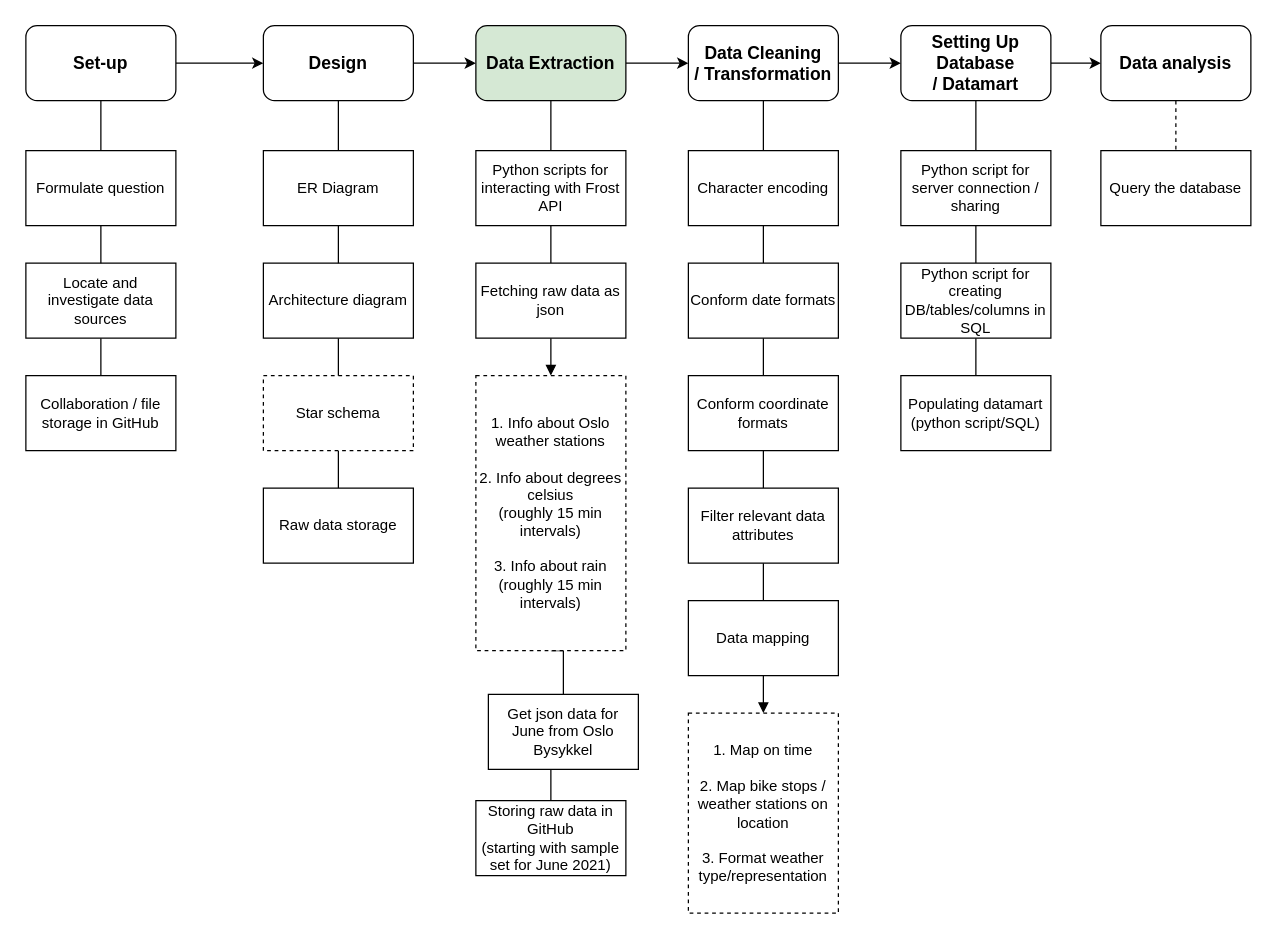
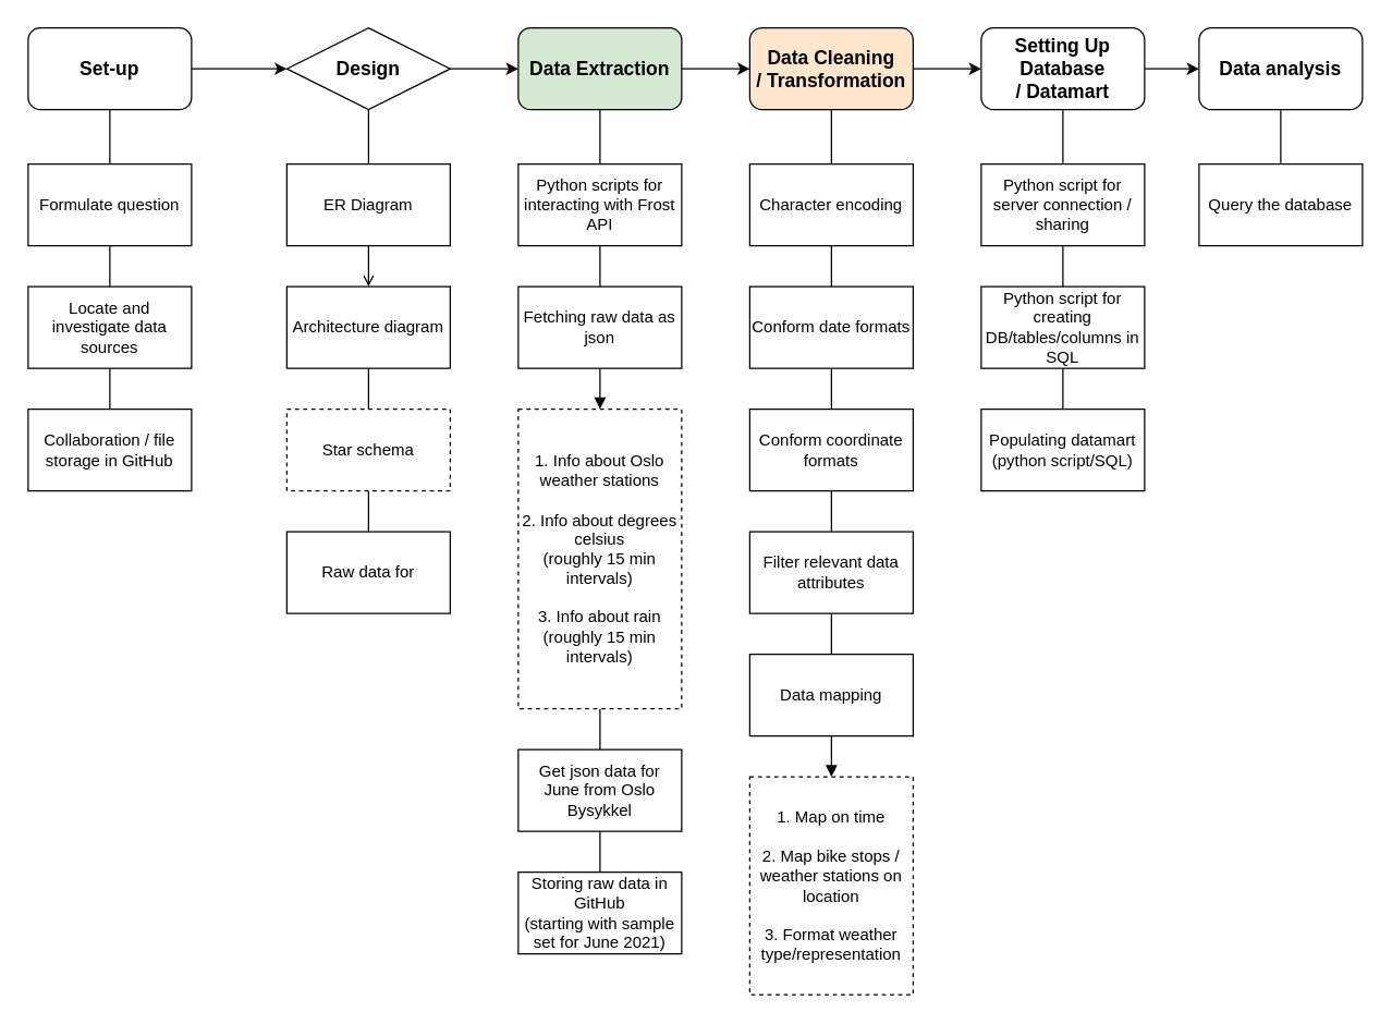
  <mxCell id="0" />
  <mxCell id="1" parent="0" />
  <mxCell id="2" style="edgeStyle=orthogonalEdgeStyle;rounded=0;orthogonalLoop=1;jettySize=auto;html=1;exitX=0.5;exitY=1;exitDx=0;exitDy=0;entryX=0.5;entryY=0;entryDx=0;entryDy=0;endArrow=none;endFill=0;" edge="1" parent="1" source="3" target="38"><mxGeometry relative="1" as="geometry" /></mxCell>
  <mxCell id="3" value="Locate and investigate data sources" style="whiteSpace=wrap;html=1;" vertex="1" parent="1"><mxGeometry x="20" y="210" width="120" height="60" as="geometry" /></mxCell>
  <mxCell id="4" style="edgeStyle=orthogonalEdgeStyle;rounded=0;orthogonalLoop=1;jettySize=auto;html=1;exitX=0.5;exitY=1;exitDx=0;exitDy=0;entryX=0.5;entryY=0;entryDx=0;entryDy=0;endArrow=none;endFill=0;" edge="1" parent="1" source="5" target="3"><mxGeometry relative="1" as="geometry" /></mxCell>
  <mxCell id="5" value="Formulate question" style="whiteSpace=wrap;html=1;" vertex="1" parent="1"><mxGeometry x="20" y="120" width="120" height="60" as="geometry" /></mxCell>
  <mxCell id="6" style="edgeStyle=orthogonalEdgeStyle;rounded=0;orthogonalLoop=1;jettySize=auto;html=1;exitX=0.5;exitY=1;exitDx=0;exitDy=0;entryX=0.5;entryY=0;entryDx=0;entryDy=0;endArrow=none;endFill=0;" edge="1" parent="1" source="7" target="24"><mxGeometry relative="1" as="geometry" /></mxCell>
  <mxCell id="7" value="Python scripts for interacting with Frost API" style="whiteSpace=wrap;html=1;" vertex="1" parent="1"><mxGeometry x="380" y="120" width="120" height="60" as="geometry" /></mxCell>
  <mxCell id="8" style="edgeStyle=orthogonalEdgeStyle;rounded=0;orthogonalLoop=1;jettySize=auto;html=1;exitX=0.5;exitY=1;exitDx=0;exitDy=0;entryX=0.5;entryY=0;entryDx=0;entryDy=0;endArrow=none;endFill=0;" edge="1" parent="1" source="9" target="37"><mxGeometry relative="1" as="geometry" /></mxCell>
  <mxCell id="9" value="Star schema" style="whiteSpace=wrap;html=1;dashed=1;" vertex="1" parent="1"><mxGeometry x="210" y="300" width="120" height="60" as="geometry" /></mxCell>
  <mxCell id="10" style="edgeStyle=orthogonalEdgeStyle;rounded=0;orthogonalLoop=1;jettySize=auto;html=1;exitX=0.5;exitY=1;exitDx=0;exitDy=0;entryX=0.5;entryY=0;entryDx=0;entryDy=0;endArrow=none;endFill=0;" edge="1" parent="1" source="11" target="9"><mxGeometry relative="1" as="geometry" /></mxCell>
  <mxCell id="11" value="Architecture diagram" style="whiteSpace=wrap;html=1;" vertex="1" parent="1"><mxGeometry x="210" y="210" width="120" height="60" as="geometry" /></mxCell>
- <mxCell id="12" style="edgeStyle=orthogonalEdgeStyle;rounded=0;orthogonalLoop=1;jettySize=auto;html=1;exitX=0.5;exitY=1;exitDx=0;exitDy=0;entryX=0.5;entryY=0;entryDx=0;entryDy=0;endArrow=none;endFill=0;" edge="1" parent="1" source="13" target="11"><mxGeometry relative="1" as="geometry" /></mxCell>
+ <mxCell id="12" style="edgeStyle=orthogonalEdgeStyle;rounded=0;orthogonalLoop=1;jettySize=auto;html=1;exitX=0.5;exitY=1;exitDx=0;exitDy=0;entryX=0.5;entryY=0;entryDx=0;entryDy=0;endArrow=open;endFill=0;" edge="1" parent="1" source="13" target="11"><mxGeometry relative="1" as="geometry" /></mxCell>
  <mxCell id="13" value="ER Diagram" style="whiteSpace=wrap;html=1;" vertex="1" parent="1"><mxGeometry x="210" y="120" width="120" height="60" as="geometry" /></mxCell>
  <mxCell id="14" style="edgeStyle=orthogonalEdgeStyle;rounded=0;orthogonalLoop=1;jettySize=auto;html=1;entryX=0;entryY=0.5;entryDx=0;entryDy=0;" edge="1" parent="1" source="16" target="19"><mxGeometry relative="1" as="geometry" /></mxCell>
  <mxCell id="15" style="edgeStyle=orthogonalEdgeStyle;rounded=0;orthogonalLoop=1;jettySize=auto;html=1;exitX=0.5;exitY=1;exitDx=0;exitDy=0;entryX=0.5;entryY=0;entryDx=0;entryDy=0;endArrow=none;endFill=0;" edge="1" parent="1" source="16" target="5"><mxGeometry relative="1" as="geometry" /></mxCell>
  <mxCell id="16" value="Set-up" style="rounded=1;whiteSpace=wrap;html=1;fontStyle=1;fontSize=14;" vertex="1" parent="1"><mxGeometry x="20" y="20" width="120" height="60" as="geometry" /></mxCell>
  <mxCell id="17" style="edgeStyle=orthogonalEdgeStyle;rounded=0;orthogonalLoop=1;jettySize=auto;html=1;" edge="1" parent="1" source="19" target="22"><mxGeometry relative="1" as="geometry" /></mxCell>
  <mxCell id="18" style="edgeStyle=orthogonalEdgeStyle;rounded=0;orthogonalLoop=1;jettySize=auto;html=1;exitX=0.5;exitY=1;exitDx=0;exitDy=0;entryX=0.5;entryY=0;entryDx=0;entryDy=0;endArrow=none;endFill=0;" edge="1" parent="1" source="19" target="13"><mxGeometry relative="1" as="geometry" /></mxCell>
- <mxCell id="19" value="Design" style="rounded=1;whiteSpace=wrap;html=1;fontStyle=1;fontSize=14;" vertex="1" parent="1"><mxGeometry x="210" y="20" width="120" height="60" as="geometry" /></mxCell>
+ <mxCell id="19" value="Design" style="rhombus;whiteSpace=wrap;html=1;fontStyle=1;fontSize=14;" vertex="1" parent="1"><mxGeometry x="210" y="20" width="120" height="60" as="geometry" /></mxCell>
  <mxCell id="20" style="edgeStyle=orthogonalEdgeStyle;rounded=0;orthogonalLoop=1;jettySize=auto;html=1;" edge="1" parent="1" source="22" target="31"><mxGeometry relative="1" as="geometry" /></mxCell>
  <mxCell id="21" style="edgeStyle=orthogonalEdgeStyle;rounded=0;orthogonalLoop=1;jettySize=auto;html=1;exitX=0.5;exitY=1;exitDx=0;exitDy=0;entryX=0.5;entryY=0;entryDx=0;entryDy=0;endArrow=none;endFill=0;" edge="1" parent="1" source="22" target="7"><mxGeometry relative="1" as="geometry" /></mxCell>
  <mxCell id="22" value="Data Extraction" style="rounded=1;whiteSpace=wrap;html=1;fontStyle=1;fontSize=14;fillColor=#d5e8d4;" vertex="1" parent="1"><mxGeometry x="380" y="20" width="120" height="60" as="geometry" /></mxCell>
  <mxCell id="23" style="edgeStyle=orthogonalEdgeStyle;rounded=0;orthogonalLoop=1;jettySize=auto;html=1;exitX=0.5;exitY=1;exitDx=0;exitDy=0;entryX=0.5;entryY=0;entryDx=0;entryDy=0;endArrow=block;endFill=1;" edge="1" parent="1" source="24" target="40"><mxGeometry relative="1" as="geometry" /></mxCell>
  <mxCell id="24" value="Fetching raw data as json" style="whiteSpace=wrap;html=1;" vertex="1" parent="1"><mxGeometry x="380" y="210" width="120" height="60" as="geometry" /></mxCell>
  <mxCell id="25" style="edgeStyle=orthogonalEdgeStyle;rounded=0;orthogonalLoop=1;jettySize=auto;html=1;exitX=0.5;exitY=1;exitDx=0;exitDy=0;entryX=0.5;entryY=0;entryDx=0;entryDy=0;endArrow=none;endFill=0;" edge="1" parent="1" source="26" target="36"><mxGeometry relative="1" as="geometry" /></mxCell>
- <mxCell id="26" value="Get json data for June from Oslo Bysykkel" style="whiteSpace=wrap;html=1;" vertex="1" parent="1"><mxGeometry x="390" y="555" width="120" height="60" as="geometry" /></mxCell>
+ <mxCell id="26" value="Get json data for June from Oslo Bysykkel" style="whiteSpace=wrap;html=1;" vertex="1" parent="1"><mxGeometry x="380" y="550" width="120" height="60" as="geometry" /></mxCell>
  <mxCell id="27" style="edgeStyle=orthogonalEdgeStyle;rounded=0;orthogonalLoop=1;jettySize=auto;html=1;exitX=0.5;exitY=1;exitDx=0;exitDy=0;entryX=0.5;entryY=0;entryDx=0;entryDy=0;endArrow=none;endFill=0;" edge="1" parent="1" source="28" target="33"><mxGeometry relative="1" as="geometry" /></mxCell>
  <mxCell id="28" value="Character encoding" style="whiteSpace=wrap;html=1;" vertex="1" parent="1"><mxGeometry x="550" y="120" width="120" height="60" as="geometry" /></mxCell>
  <mxCell id="29" style="edgeStyle=orthogonalEdgeStyle;rounded=0;orthogonalLoop=1;jettySize=auto;html=1;entryX=0;entryY=0.5;entryDx=0;entryDy=0;" edge="1" parent="1" source="31" target="45"><mxGeometry relative="1" as="geometry" /></mxCell>
  <mxCell id="30" style="edgeStyle=orthogonalEdgeStyle;rounded=0;orthogonalLoop=1;jettySize=auto;html=1;exitX=0.5;exitY=1;exitDx=0;exitDy=0;entryX=0.5;entryY=0;entryDx=0;entryDy=0;endArrow=none;endFill=0;" edge="1" parent="1" source="31" target="28"><mxGeometry relative="1" as="geometry" /></mxCell>
- <mxCell id="31" value="Data Cleaning&lt;br style=&quot;font-size: 14px;&quot;&gt;/ Transformation" style="rounded=1;whiteSpace=wrap;html=1;fontStyle=1;fontSize=14;" vertex="1" parent="1"><mxGeometry x="550" y="20" width="120" height="60" as="geometry" /></mxCell>
+ <mxCell id="31" value="Data Cleaning&lt;br style=&quot;font-size: 14px;&quot;&gt;/ Transformation" style="rounded=1;whiteSpace=wrap;html=1;fontStyle=1;fontSize=14;fillColor=#ffe6cc;" vertex="1" parent="1"><mxGeometry x="550" y="20" width="120" height="60" as="geometry" /></mxCell>
  <mxCell id="32" style="edgeStyle=orthogonalEdgeStyle;rounded=0;orthogonalLoop=1;jettySize=auto;html=1;exitX=0.5;exitY=1;exitDx=0;exitDy=0;entryX=0.5;entryY=0;entryDx=0;entryDy=0;endArrow=none;endFill=0;" edge="1" parent="1" source="33" target="35"><mxGeometry relative="1" as="geometry" /></mxCell>
  <mxCell id="33" value="Conform date formats" style="whiteSpace=wrap;html=1;" vertex="1" parent="1"><mxGeometry x="550" y="210" width="120" height="60" as="geometry" /></mxCell>
  <mxCell id="34" style="edgeStyle=orthogonalEdgeStyle;rounded=0;orthogonalLoop=1;jettySize=auto;html=1;exitX=0.5;exitY=1;exitDx=0;exitDy=0;entryX=0.5;entryY=0;entryDx=0;entryDy=0;endArrow=none;endFill=0;" edge="1" parent="1" source="35" target="53"><mxGeometry relative="1" as="geometry" /></mxCell>
  <mxCell id="35" value="Conform coordinate formats" style="whiteSpace=wrap;html=1;" vertex="1" parent="1"><mxGeometry x="550" y="300" width="120" height="60" as="geometry" /></mxCell>
  <mxCell id="36" value="&lt;span&gt;Storing raw data in GitHub&lt;/span&gt;&lt;br&gt;&lt;span&gt;(starting with sample set for June 2021)&lt;/span&gt;" style="whiteSpace=wrap;html=1;" vertex="1" parent="1"><mxGeometry x="380" y="640" width="120" height="60" as="geometry" /></mxCell>
- <mxCell id="37" value="Raw data storage" style="whiteSpace=wrap;html=1;" vertex="1" parent="1"><mxGeometry x="210" y="390" width="120" height="60" as="geometry" /></mxCell>
+ <mxCell id="37" value="Raw data for" style="whiteSpace=wrap;html=1;" vertex="1" parent="1"><mxGeometry x="210" y="390" width="120" height="60" as="geometry" /></mxCell>
  <mxCell id="38" value="Collaboration / file storage in GitHub" style="whiteSpace=wrap;html=1;" vertex="1" parent="1"><mxGeometry x="20" y="300" width="120" height="60" as="geometry" /></mxCell>
  <mxCell id="39" style="edgeStyle=orthogonalEdgeStyle;rounded=0;orthogonalLoop=1;jettySize=auto;html=1;exitX=0.5;exitY=1;exitDx=0;exitDy=0;entryX=0.5;entryY=0;entryDx=0;entryDy=0;endArrow=none;endFill=0;" edge="1" parent="1" source="40" target="26"><mxGeometry relative="1" as="geometry" /></mxCell>
  <mxCell id="40" value="1. Info about Oslo weather stations&lt;br&gt;&lt;br&gt;2. Info about degrees celsius&lt;br&gt;(roughly 15 min intervals)&lt;br&gt;&lt;br&gt;3. Info about rain&lt;br&gt;(roughly 15 min intervals)" style="whiteSpace=wrap;html=1;dashed=1;" vertex="1" parent="1"><mxGeometry x="380" y="300" width="120" height="220" as="geometry" /></mxCell>
  <mxCell id="41" style="edgeStyle=orthogonalEdgeStyle;rounded=0;orthogonalLoop=1;jettySize=auto;html=1;exitX=0.5;exitY=1;exitDx=0;exitDy=0;entryX=0.5;entryY=0;entryDx=0;entryDy=0;endArrow=none;endFill=0;" edge="1" parent="1" source="42" target="47"><mxGeometry relative="1" as="geometry" /></mxCell>
  <mxCell id="42" value="Python script for server connection / sharing" style="whiteSpace=wrap;html=1;" vertex="1" parent="1"><mxGeometry x="720" y="120" width="120" height="60" as="geometry" /></mxCell>
  <mxCell id="43" style="edgeStyle=orthogonalEdgeStyle;rounded=0;orthogonalLoop=1;jettySize=auto;html=1;" edge="1" parent="1" source="45" target="51"><mxGeometry relative="1" as="geometry" /></mxCell>
  <mxCell id="44" style="edgeStyle=orthogonalEdgeStyle;rounded=0;orthogonalLoop=1;jettySize=auto;html=1;exitX=0.5;exitY=1;exitDx=0;exitDy=0;entryX=0.5;entryY=0;entryDx=0;entryDy=0;endArrow=none;endFill=0;" edge="1" parent="1" source="45" target="42"><mxGeometry relative="1" as="geometry" /></mxCell>
  <mxCell id="45" value="Setting Up Database&lt;br style=&quot;font-size: 14px;&quot;&gt;/ Datamart" style="rounded=1;whiteSpace=wrap;html=1;fontStyle=1;fontSize=14;" vertex="1" parent="1"><mxGeometry x="720" y="20" width="120" height="60" as="geometry" /></mxCell>
  <mxCell id="46" style="edgeStyle=orthogonalEdgeStyle;rounded=0;orthogonalLoop=1;jettySize=auto;html=1;exitX=0.5;exitY=1;exitDx=0;exitDy=0;entryX=0.5;entryY=0;entryDx=0;entryDy=0;endArrow=none;endFill=0;" edge="1" parent="1" source="47" target="48"><mxGeometry relative="1" as="geometry" /></mxCell>
  <mxCell id="47" value="Python script for creating DB/tables/columns in SQL" style="whiteSpace=wrap;html=1;" vertex="1" parent="1"><mxGeometry x="720" y="210" width="120" height="60" as="geometry" /></mxCell>
  <mxCell id="48" value="Populating datamart&lt;br&gt;(python script/SQL)" style="whiteSpace=wrap;html=1;" vertex="1" parent="1"><mxGeometry x="720" y="300" width="120" height="60" as="geometry" /></mxCell>
  <mxCell id="49" value="Query the database" style="whiteSpace=wrap;html=1;" vertex="1" parent="1"><mxGeometry x="880" y="120" width="120" height="60" as="geometry" /></mxCell>
- <mxCell id="50" style="edgeStyle=orthogonalEdgeStyle;rounded=0;orthogonalLoop=1;jettySize=auto;html=1;exitX=0.5;exitY=1;exitDx=0;exitDy=0;entryX=0.5;entryY=0;entryDx=0;entryDy=0;endArrow=none;endFill=0;dashed=1;" edge="1" parent="1" source="51" target="49"><mxGeometry relative="1" as="geometry" /></mxCell>
+ <mxCell id="50" style="edgeStyle=orthogonalEdgeStyle;rounded=0;orthogonalLoop=1;jettySize=auto;html=1;exitX=0.5;exitY=1;exitDx=0;exitDy=0;entryX=0.5;entryY=0;entryDx=0;entryDy=0;endArrow=none;endFill=0;" edge="1" parent="1" source="51" target="49"><mxGeometry relative="1" as="geometry" /></mxCell>
  <mxCell id="51" value="Data analysis" style="rounded=1;whiteSpace=wrap;html=1;fontStyle=1;fontSize=14;" vertex="1" parent="1"><mxGeometry x="880" y="20" width="120" height="60" as="geometry" /></mxCell>
  <mxCell id="52" style="edgeStyle=orthogonalEdgeStyle;rounded=0;orthogonalLoop=1;jettySize=auto;html=1;exitX=0.5;exitY=1;exitDx=0;exitDy=0;entryX=0.5;entryY=0;entryDx=0;entryDy=0;endArrow=none;endFill=0;" edge="1" parent="1" source="53" target="55"><mxGeometry relative="1" as="geometry" /></mxCell>
  <mxCell id="53" value="Filter relevant data&lt;br&gt;attributes" style="whiteSpace=wrap;html=1;" vertex="1" parent="1"><mxGeometry x="550" y="390" width="120" height="60" as="geometry" /></mxCell>
  <mxCell id="54" style="edgeStyle=orthogonalEdgeStyle;rounded=0;orthogonalLoop=1;jettySize=auto;html=1;exitX=0.5;exitY=1;exitDx=0;exitDy=0;entryX=0.5;entryY=0;entryDx=0;entryDy=0;endArrow=block;endFill=1;" edge="1" parent="1" source="55" target="56"><mxGeometry relative="1" as="geometry" /></mxCell>
  <mxCell id="55" value="Data mapping" style="whiteSpace=wrap;html=1;" vertex="1" parent="1"><mxGeometry x="550" y="480" width="120" height="60" as="geometry" /></mxCell>
  <mxCell id="56" value="1. Map on time&lt;br&gt;&lt;br&gt;2. Map bike stops / weather stations on location&lt;br&gt;&lt;br&gt;3. Format weather type/representation" style="whiteSpace=wrap;html=1;dashed=1;" vertex="1" parent="1"><mxGeometry x="550" y="570" width="120" height="160" as="geometry" /></mxCell>
